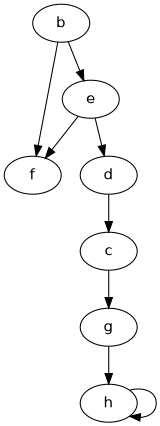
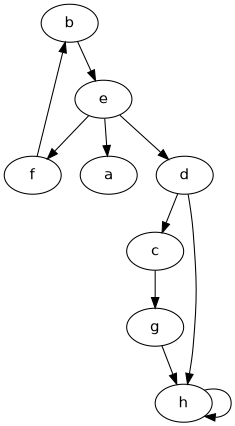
  digraph {
    fontname="DejaVu Sans"
    node [fontname="DejaVu Sans"]
    edge [fontname="DejaVu Sans"]
    b
    e
    f
+   a
    d
    c
    g
    h
    b -> e
-   b -> f
+   f -> b
    e -> f
+   e -> a
    e -> d
    d -> c
+   d -> h
    c -> g
    g -> h
    h -> h
  }
